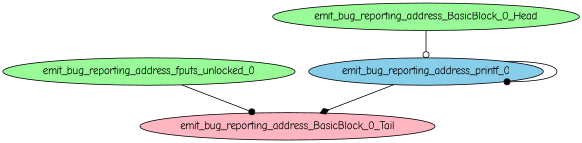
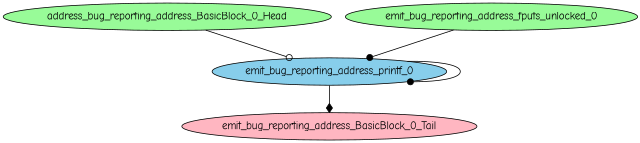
  digraph {
    fontname="Comic Neue"
    node [fillcolor=palegreen fontname="Comic Neue" style=filled]
    edge [arrowhead=dot fontname="Comic Neue"]
    emit_bug_reporting_address_printf_0 [fillcolor=skyblue]
    emit_bug_reporting_address_BasicBlock_0_Tail [fillcolor=lightpink]
-   emit_bug_reporting_address_BasicBlock_0_Head
+   emit_bug_reporting_address_BasicBlock_0_Head [label=address_bug_reporting_address_BasicBlock_0_Head]
    emit_bug_reporting_address_fputs_unlocked_0
    emit_bug_reporting_address_printf_0 -> emit_bug_reporting_address_printf_0
    emit_bug_reporting_address_printf_0 -> emit_bug_reporting_address_BasicBlock_0_Tail [arrowhead=diamond]
    emit_bug_reporting_address_BasicBlock_0_Head -> emit_bug_reporting_address_printf_0 [arrowhead=odot]
-   emit_bug_reporting_address_fputs_unlocked_0 -> emit_bug_reporting_address_BasicBlock_0_Tail
+   emit_bug_reporting_address_fputs_unlocked_0 -> emit_bug_reporting_address_printf_0
  }
